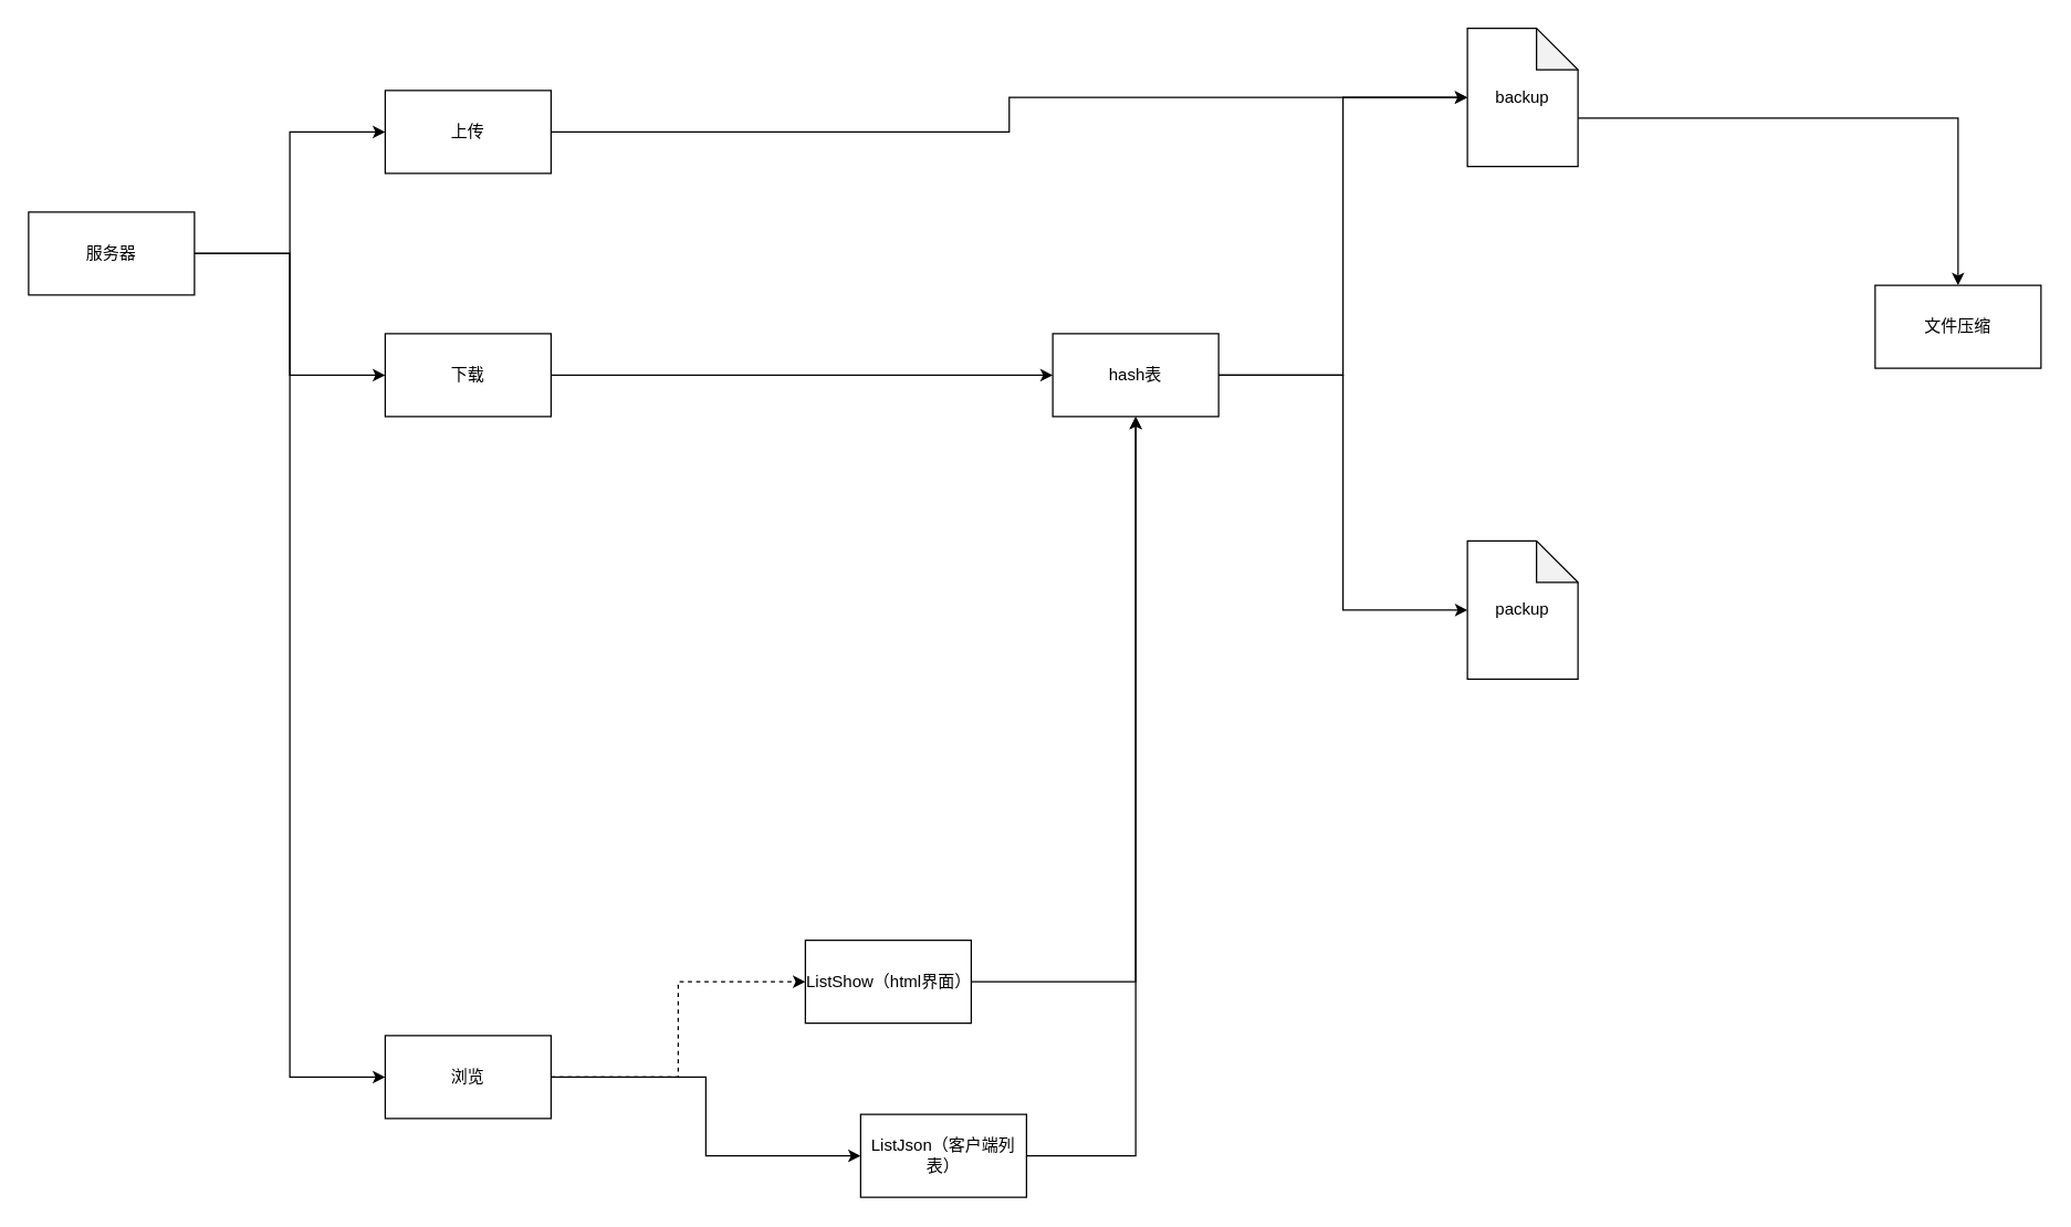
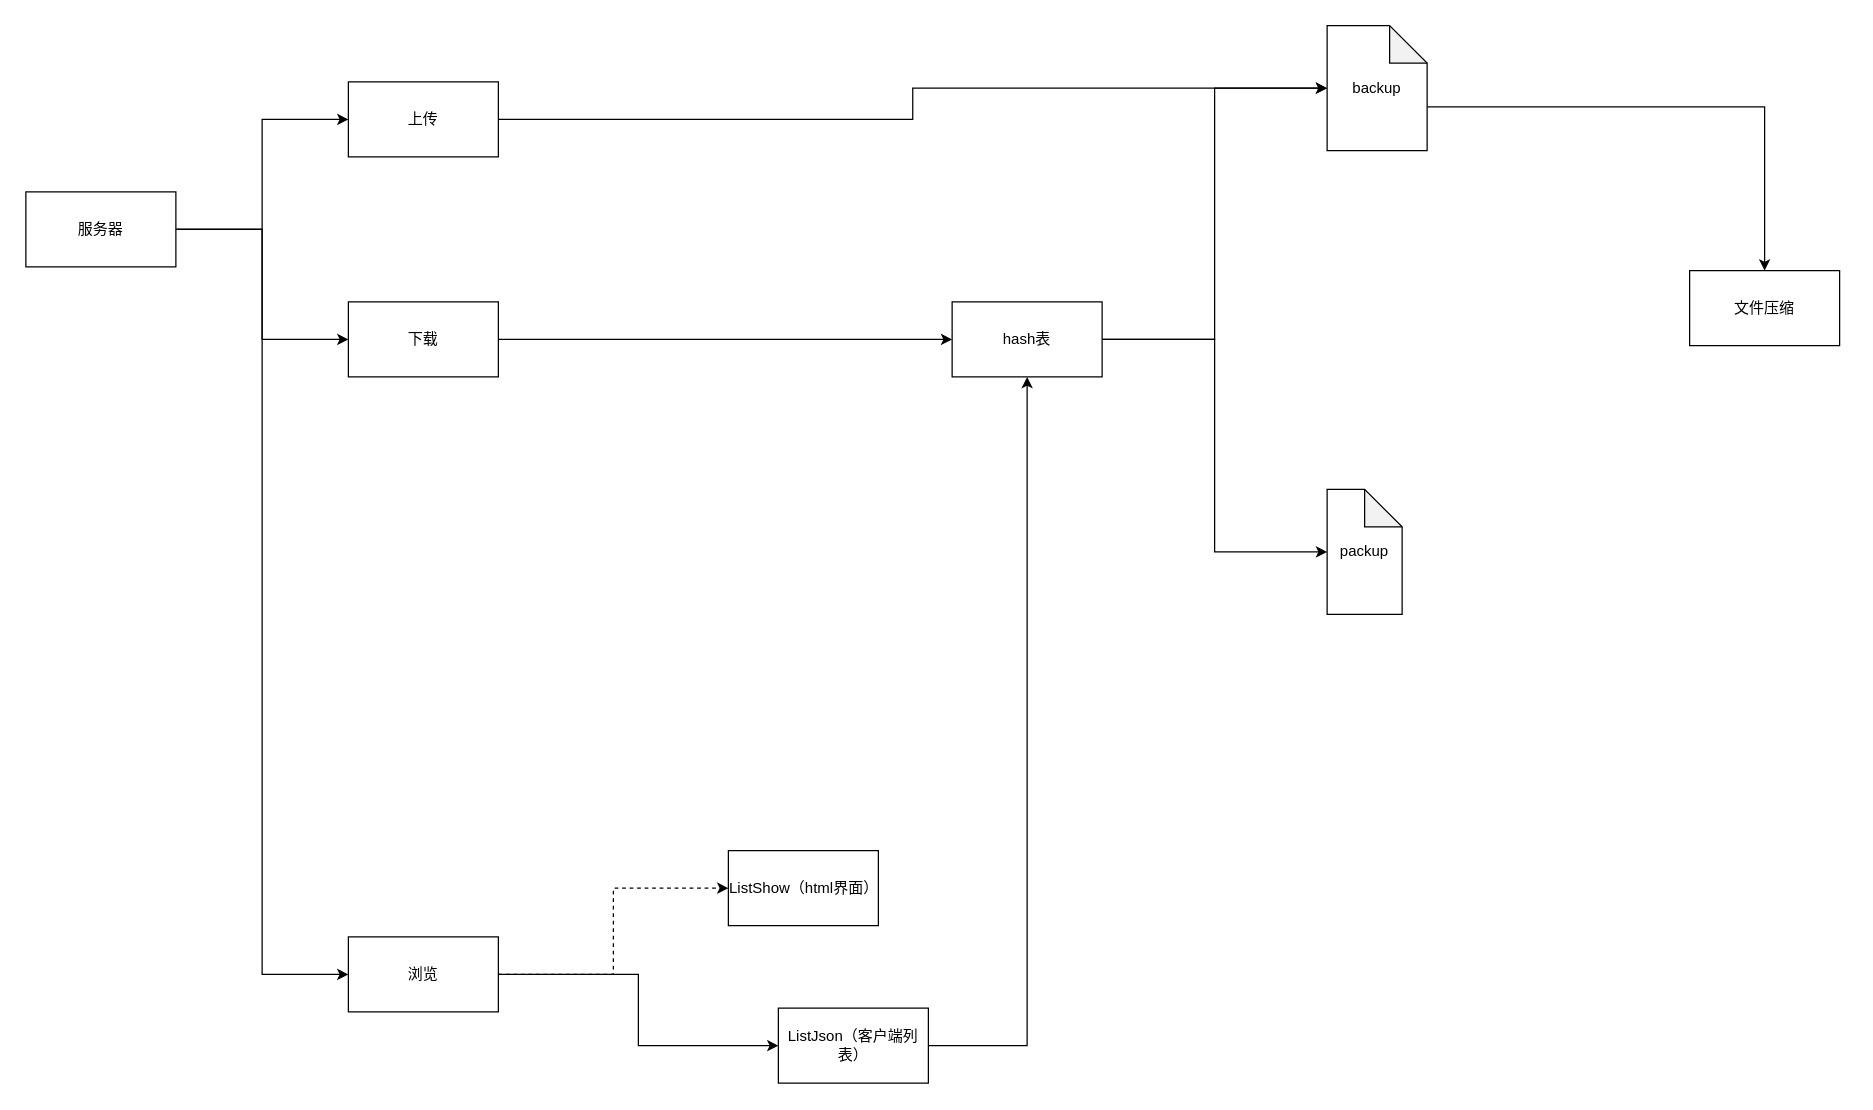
  <mxCell id="0" />
  <mxCell id="1" parent="0" />
  <mxCell id="2" style="edgeStyle=orthogonalEdgeStyle;rounded=0;orthogonalLoop=1;jettySize=auto;html=1;exitX=1;exitY=0.5;exitDx=0;exitDy=0;entryX=0;entryY=0.5;entryDx=0;entryDy=0;" edge="1" parent="1" source="5" target="6"><mxGeometry relative="1" as="geometry" /></mxCell>
  <mxCell id="3" style="edgeStyle=orthogonalEdgeStyle;rounded=0;orthogonalLoop=1;jettySize=auto;html=1;exitX=1;exitY=0.5;exitDx=0;exitDy=0;entryX=0;entryY=0.5;entryDx=0;entryDy=0;" edge="1" parent="1" source="5" target="8"><mxGeometry relative="1" as="geometry" /></mxCell>
  <mxCell id="4" style="edgeStyle=orthogonalEdgeStyle;rounded=0;orthogonalLoop=1;jettySize=auto;html=1;exitX=1;exitY=0.5;exitDx=0;exitDy=0;entryX=0;entryY=0.5;entryDx=0;entryDy=0;" edge="1" parent="1" source="5" target="11"><mxGeometry relative="1" as="geometry" /></mxCell>
  <mxCell id="5" value="服务器" style="rounded=0;whiteSpace=wrap;html=1;" vertex="1" parent="1"><mxGeometry x="20" y="153" width="120" height="60" as="geometry" /></mxCell>
  <mxCell id="6" value="上传" style="rounded=0;whiteSpace=wrap;html=1;" vertex="1" parent="1"><mxGeometry x="278" y="65" width="120" height="60" as="geometry" /></mxCell>
  <mxCell id="7" style="edgeStyle=orthogonalEdgeStyle;rounded=0;orthogonalLoop=1;jettySize=auto;html=1;exitX=1;exitY=0.5;exitDx=0;exitDy=0;entryX=0;entryY=0.5;entryDx=0;entryDy=0;" edge="1" parent="1" source="8" target="20"><mxGeometry relative="1" as="geometry" /></mxCell>
  <mxCell id="8" value="下载" style="rounded=0;whiteSpace=wrap;html=1;" vertex="1" parent="1"><mxGeometry x="278" y="241" width="120" height="60" as="geometry" /></mxCell>
  <mxCell id="9" style="edgeStyle=orthogonalEdgeStyle;rounded=0;orthogonalLoop=1;jettySize=auto;html=1;exitX=1;exitY=0.5;exitDx=0;exitDy=0;entryX=0;entryY=0.5;entryDx=0;entryDy=0;dashed=1;" edge="1" parent="1" source="11" target="13"><mxGeometry relative="1" as="geometry" /></mxCell>
  <mxCell id="10" style="edgeStyle=orthogonalEdgeStyle;rounded=0;orthogonalLoop=1;jettySize=auto;html=1;exitX=1;exitY=0.5;exitDx=0;exitDy=0;entryX=0;entryY=0.5;entryDx=0;entryDy=0;" edge="1" parent="1" source="11" target="15"><mxGeometry relative="1" as="geometry" /></mxCell>
  <mxCell id="11" value="浏览" style="rounded=0;whiteSpace=wrap;html=1;" vertex="1" parent="1"><mxGeometry x="278" y="749" width="120" height="60" as="geometry" /></mxCell>
- <mxCell id="12" style="edgeStyle=orthogonalEdgeStyle;rounded=0;orthogonalLoop=1;jettySize=auto;html=1;exitX=1;exitY=0.5;exitDx=0;exitDy=0;entryX=0.5;entryY=1;entryDx=0;entryDy=0;" edge="1" parent="1" source="13" target="20"><mxGeometry relative="1" as="geometry" /></mxCell>
  <mxCell id="13" value="ListShow（html界面）" style="rounded=0;whiteSpace=wrap;html=1;" vertex="1" parent="1"><mxGeometry x="582" y="680" width="120" height="60" as="geometry" /></mxCell>
  <mxCell id="14" style="edgeStyle=orthogonalEdgeStyle;rounded=0;orthogonalLoop=1;jettySize=auto;html=1;exitX=1;exitY=0.5;exitDx=0;exitDy=0;entryX=0.5;entryY=1;entryDx=0;entryDy=0;" edge="1" parent="1" source="15" target="20"><mxGeometry relative="1" as="geometry" /></mxCell>
  <mxCell id="15" value="ListJson（客户端列表）" style="rounded=0;whiteSpace=wrap;html=1;" vertex="1" parent="1"><mxGeometry x="622" y="806" width="120" height="60" as="geometry" /></mxCell>
  <mxCell id="16" style="edgeStyle=orthogonalEdgeStyle;rounded=0;orthogonalLoop=1;jettySize=auto;html=1;exitX=0;exitY=0;exitDx=80;exitDy=65;exitPerimeter=0;entryX=0.5;entryY=0;entryDx=0;entryDy=0;" edge="1" parent="1" source="17" target="23"><mxGeometry relative="1" as="geometry" /></mxCell>
  <mxCell id="17" value="backup" style="shape=note;whiteSpace=wrap;html=1;backgroundOutline=1;darkOpacity=0.05;" vertex="1" parent="1"><mxGeometry x="1061" y="20" width="80" height="100" as="geometry" /></mxCell>
- <mxCell id="18" value="packup" style="shape=note;whiteSpace=wrap;html=1;backgroundOutline=1;darkOpacity=0.05;" vertex="1" parent="1"><mxGeometry x="1061" y="391" width="80" height="100" as="geometry" /></mxCell>
+ <mxCell id="18" value="packup" style="shape=note;whiteSpace=wrap;html=1;backgroundOutline=1;darkOpacity=0.05;" vertex="1" parent="1"><mxGeometry x="1061" y="391" width="60" height="100" as="geometry" /></mxCell>
  <mxCell id="19" style="edgeStyle=orthogonalEdgeStyle;rounded=0;orthogonalLoop=1;jettySize=auto;html=1;exitX=1;exitY=0.5;exitDx=0;exitDy=0;entryX=0;entryY=0.5;entryDx=0;entryDy=0;entryPerimeter=0;" edge="1" parent="1" source="6" target="17"><mxGeometry relative="1" as="geometry" /></mxCell>
  <mxCell id="20" value="hash表" style="rounded=0;whiteSpace=wrap;html=1;" vertex="1" parent="1"><mxGeometry x="761" y="241" width="120" height="60" as="geometry" /></mxCell>
  <mxCell id="21" style="edgeStyle=orthogonalEdgeStyle;rounded=0;orthogonalLoop=1;jettySize=auto;html=1;exitX=1;exitY=0.5;exitDx=0;exitDy=0;entryX=0;entryY=0.5;entryDx=0;entryDy=0;entryPerimeter=0;" edge="1" parent="1" source="20" target="18"><mxGeometry relative="1" as="geometry" /></mxCell>
  <mxCell id="22" style="edgeStyle=orthogonalEdgeStyle;rounded=0;orthogonalLoop=1;jettySize=auto;html=1;exitX=1;exitY=0.5;exitDx=0;exitDy=0;entryX=0;entryY=0.5;entryDx=0;entryDy=0;entryPerimeter=0;" edge="1" parent="1" source="20" target="17"><mxGeometry relative="1" as="geometry" /></mxCell>
- <mxCell id="23" value="文件压缩" style="rounded=0;whiteSpace=wrap;html=1;" vertex="1" parent="1"><mxGeometry x="1356" y="206" width="120" height="60" as="geometry" /></mxCell>
+ <mxCell id="23" value="文件压缩" style="rounded=0;whiteSpace=wrap;html=1;" vertex="1" parent="1"><mxGeometry x="1351" y="216" width="120" height="60" as="geometry" /></mxCell>
